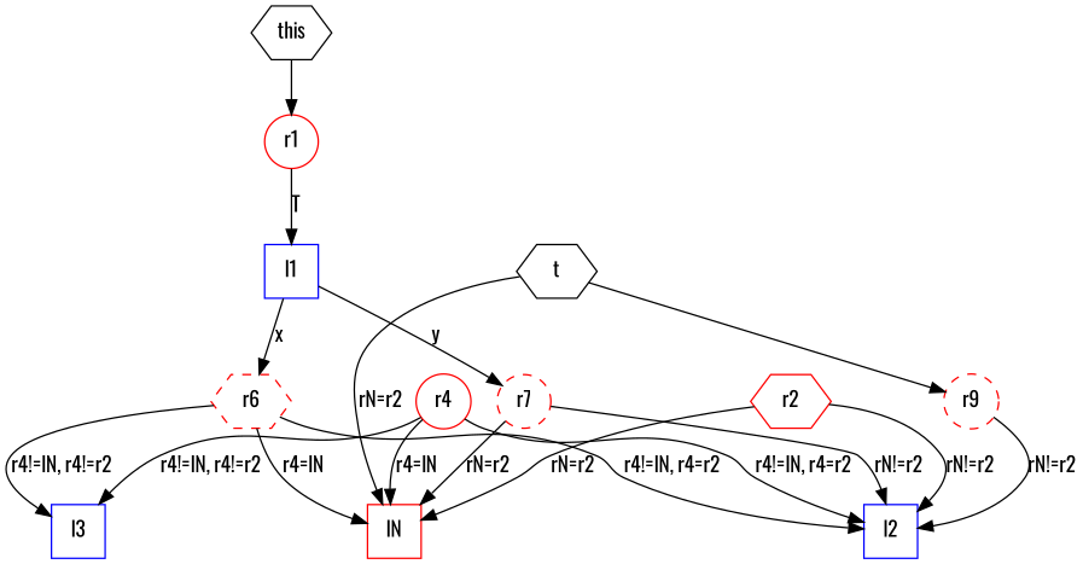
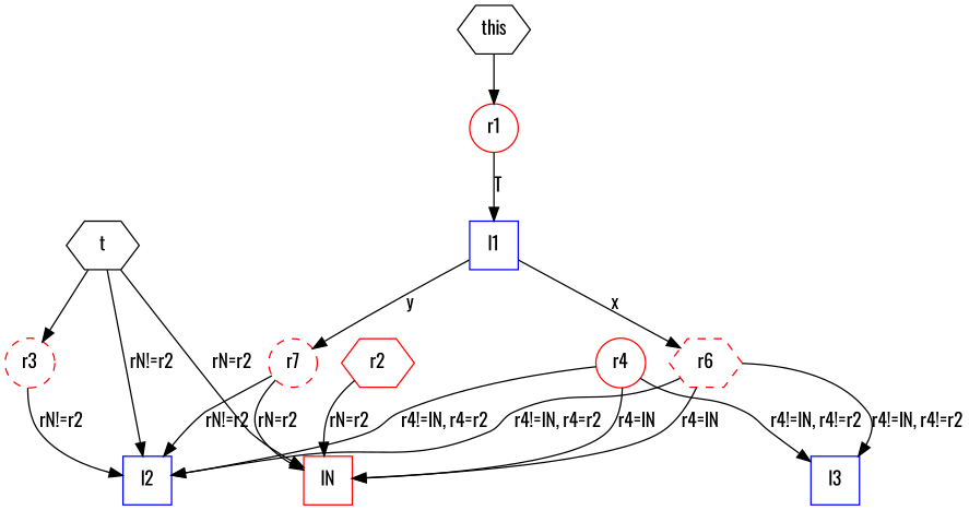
  digraph {
    fontname=Oswald
    node [color=red fontname=Oswald shape=circle]
    edge [fontname=Oswald]
    n1 [label=r1]
    n2 [color=blue label=l1 shape=square]
    n3 [label=r6 shape=hexagon style=dashed]
    n4 [label=r7 style=dashed]
    n5 [label=lN shape=square]
    n6 [color=blue label=l2 shape=square]
    n7 [color=blue label=l3 shape=square]
    n8 [label=r2 shape=hexagon]
-   n9 [label=r9 style=dashed]
+   n9 [label=r3 style=dashed]
    n10 [label=this shape=hexagon color=""]
    n11 [label=t shape=hexagon color=""]
    n12 [label=r4]
    n1 -> n2 [label=T]
    n2 -> n3 [label=x]
    n2 -> n4 [label=y]
    n3 -> n5 [label="r4=lN"]
    n3 -> n6 [label="r4!=lN, r4=r2"]
    n3 -> n7 [label="r4!=lN, r4!=r2"]
    n4 -> n5 [label="rN=r2"]
    n4 -> n6 [label="rN!=r2"]
    n8 -> n5 [label="rN=r2"]
-   n8 -> n6 [label="rN!=r2"]
+   n11 -> n6 [label="rN!=r2"]
    n9 -> n6 [label="rN!=r2"]
    n10 -> n1
    n11 -> n5 [label="rN=r2"]
    n11 -> n9
    n12 -> n5 [label="r4=lN"]
    n12 -> n6 [label="r4!=lN, r4=r2"]
    n12 -> n7 [label="r4!=lN, r4!=r2"]
  }
